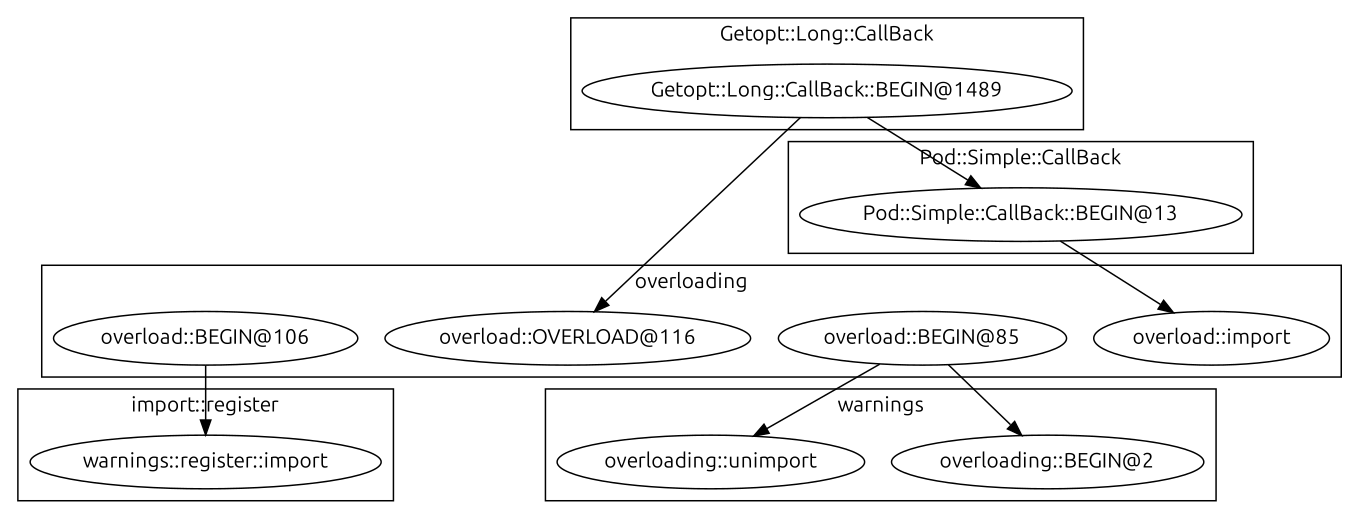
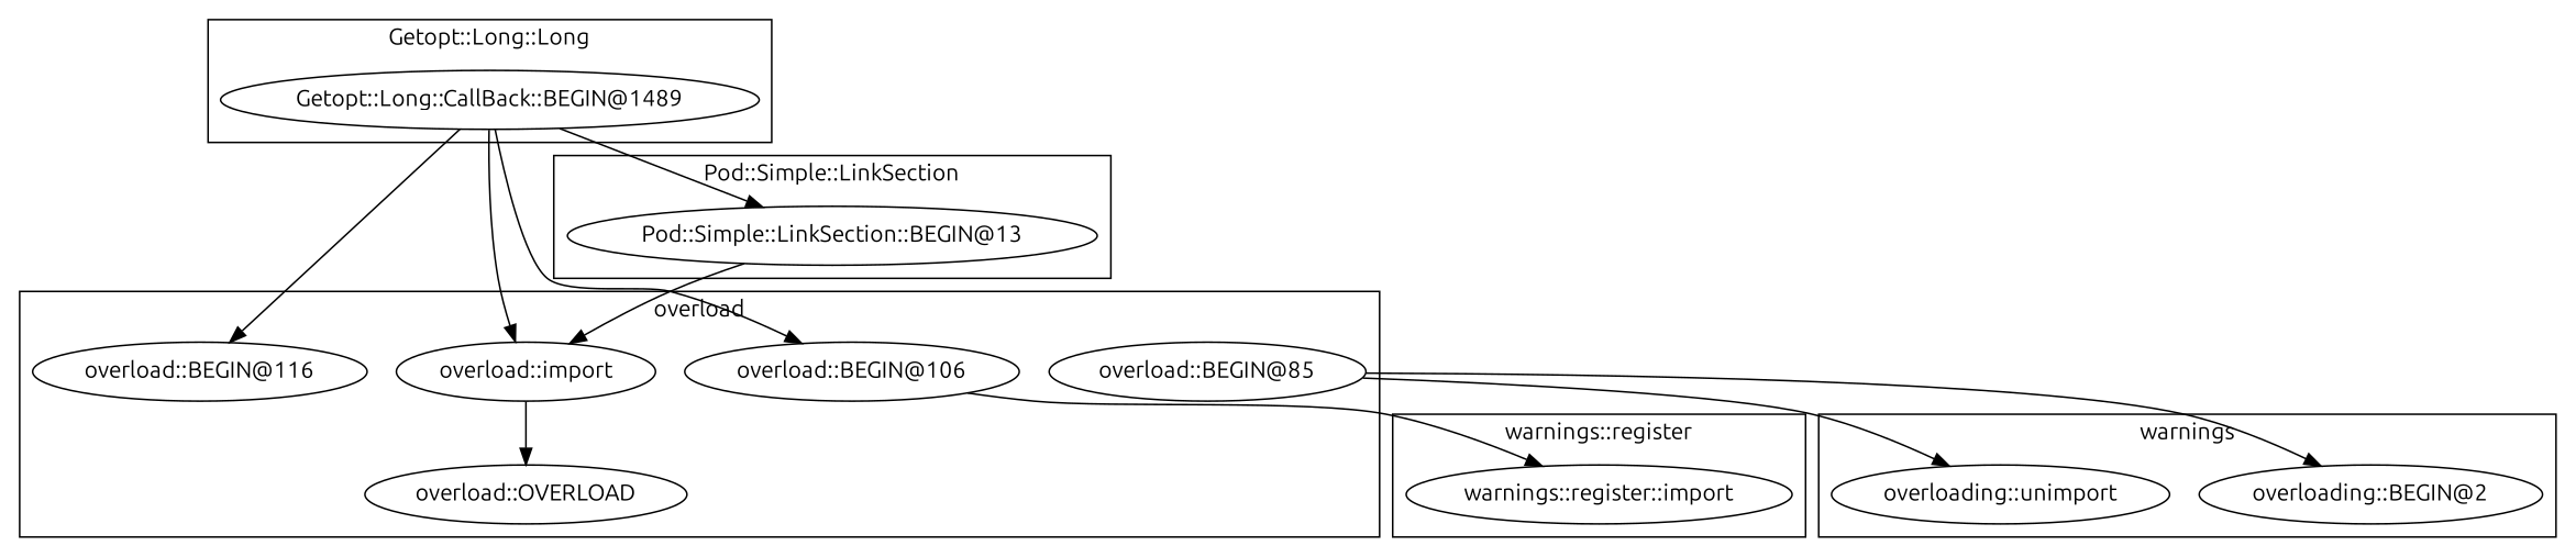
  digraph {
    fontname=Ubuntu
    node [fontname=Ubuntu]
    edge [fontname=Ubuntu]
-   "overload::BEGIN@116" [label="overload::OVERLOAD@116"]
+   "overload::OVERLOAD"
+   "overload::BEGIN@116"
    n3 [label="overload::BEGIN@106"]
    "overload::import"
    "overload::BEGIN@85"
    "Getopt::Long::CallBack::BEGIN@1489"
    "overloading::BEGIN@2"
    "overloading::unimport"
    "warnings::register::import"
-   "Pod::Simple::LinkSection::BEGIN@13" [label="Pod::Simple::CallBack::BEGIN@13"]
+   "Pod::Simple::LinkSection::BEGIN@13"
    subgraph cluster_1 {
-     label=overloading
+     label=overload
+     "overload::OVERLOAD"
      "overload::BEGIN@116"
      n3
      "overload::import"
      "overload::BEGIN@85"
    }
    subgraph cluster_2 {
-     label="Getopt::Long::CallBack"
+     label="Getopt::Long::Long"
      "Getopt::Long::CallBack::BEGIN@1489"
    }
    subgraph cluster_3 {
      label=warnings
      "overloading::BEGIN@2"
      "overloading::unimport"
    }
    subgraph cluster_4 {
-     label="import::register"
+     label="warnings::register"
      "warnings::register::import"
    }
    subgraph cluster_5 {
-     label="Pod::Simple::CallBack"
+     label="Pod::Simple::LinkSection"
      "Pod::Simple::LinkSection::BEGIN@13"
    }
    n3 -> "warnings::register::import"
+   "overload::import" -> "overload::OVERLOAD"
    "overload::BEGIN@85" -> "overloading::BEGIN@2"
    "overload::BEGIN@85" -> "overloading::unimport"
    "Getopt::Long::CallBack::BEGIN@1489" -> "overload::BEGIN@116"
+   "Getopt::Long::CallBack::BEGIN@1489" -> n3
+   "Getopt::Long::CallBack::BEGIN@1489" -> "overload::import"
    "Getopt::Long::CallBack::BEGIN@1489" -> "Pod::Simple::LinkSection::BEGIN@13"
    "Pod::Simple::LinkSection::BEGIN@13" -> "overload::import"
  }
